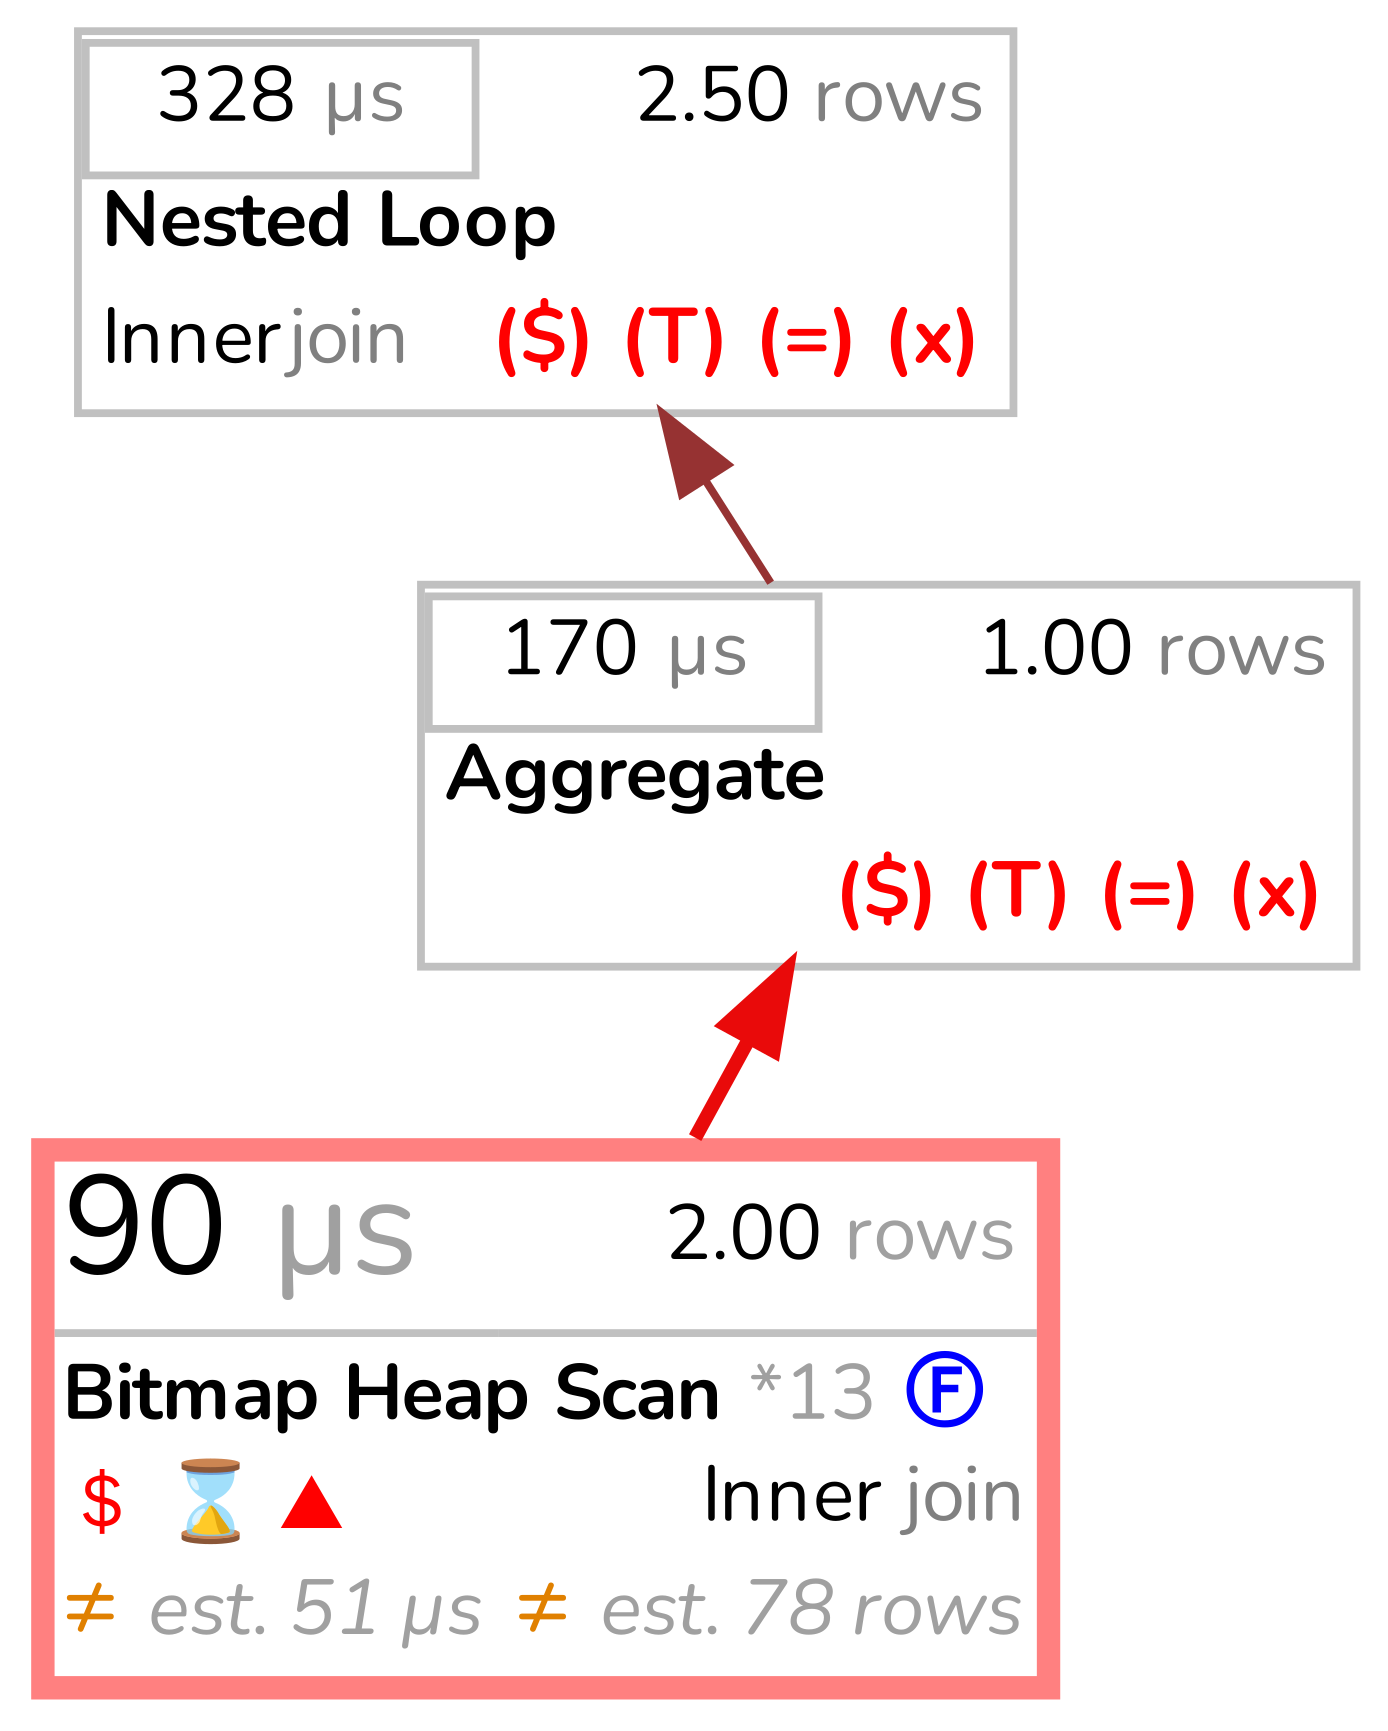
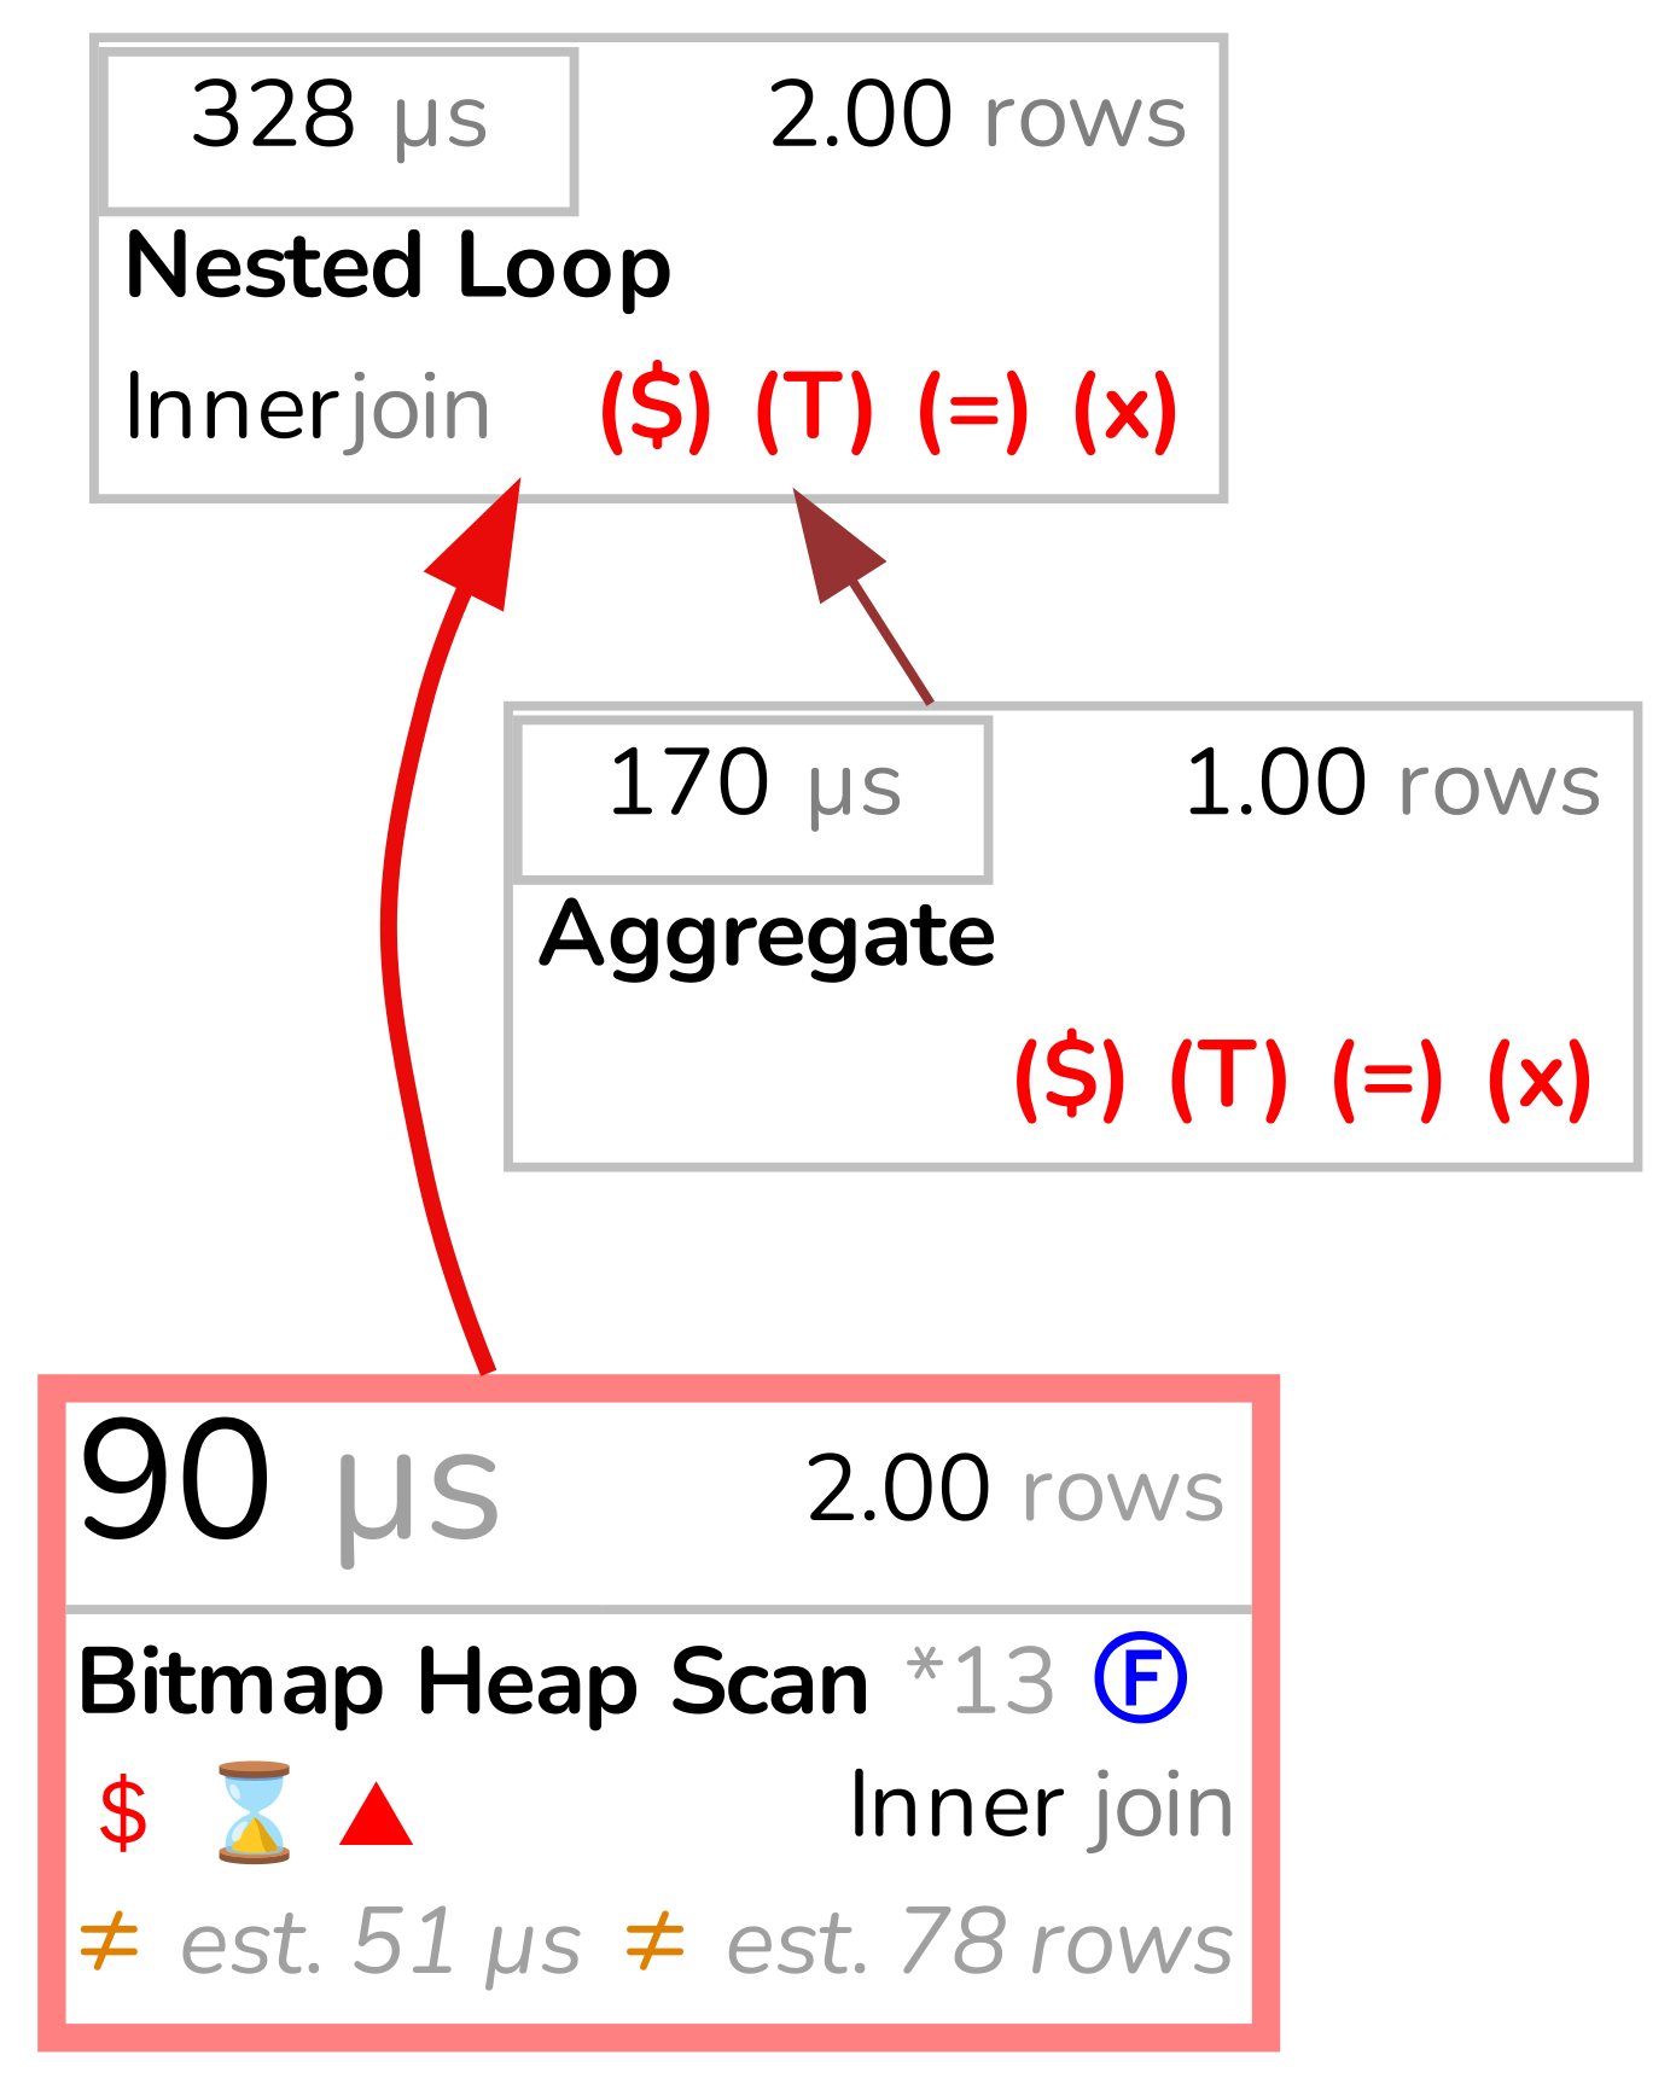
  digraph {
    fontname=Nunito
    fontsize=9
    rankdir=BT
    ranksep=0.3
    node [color="#c0c0c0" fontname=Nunito fontsize=10 margin=0 shape=none style=rounded]
    edge [fontname=Nunito fontsize=9]
-   n1 [height=0 label=<<table cellspacing="0" border="1" bgcolor="#ffffff" cellborder="0"><tr><td width="50%" color="#c0c0c0" border="1" bgcolor="#ffffff">328<font color="#808080">&nbsp;µs</font></td><td align="right">&nbsp;2.50<font color="#808080"> rows</font></td></tr><tr><td colspan="2" align="left"><b>Nested Loop</b>&nbsp;</td></tr><tr><td align="left">Inner<font color="#808080">join</font></td><td align="right"><font color="#ff0000"><b>($) (T) (=) (x)</b></font></td></tr></table>> width=0]
+   n1 [height=0 label=<<table cellspacing="0" border="1" bgcolor="#ffffff" cellborder="0"><tr><td width="50%" color="#c0c0c0" border="1" bgcolor="#ffffff">328<font color="#808080">&nbsp;µs</font></td><td align="right">&nbsp;2.00<font color="#808080"> rows</font></td></tr><tr><td colspan="2" align="left"><b>Nested Loop</b>&nbsp;</td></tr><tr><td align="left">Inner<font color="#808080">join</font></td><td align="right"><font color="#ff0000"><b>($) (T) (=) (x)</b></font></td></tr></table>> width=0]
    n2 [height=0 label=<<table cellspacing="0" border="1" bgcolor="#ffffff" cellborder="0"><tr><td width="50%" color="#c0c0c0" border="1" bgcolor="#ffffff">170<font color="#808080">&nbsp;µs</font></td><td align="right">&nbsp;1.00<font color="#808080"> rows</font></td></tr><tr><td colspan="2" align="left"><b>Aggregate</b>&nbsp;</td></tr><tr><td align="left"></td><td align="right"><font color="#ff0000"><b>($) (T) (=) (x)</b></font></td></tr></table>> width=0]
    n3 [label=<      <table cellspacing="0" cellpadding="1" border="3" color="#ff8080" bgcolor="#ffffff" style="radial" cellborder="0">        <tr>          <td align="left" cellpadding="0" width="50%" color="#c0c0c0" border="1" sides="b" bgcolor="#ffffff"><font point-size="18">90<font color="#a0a0a0"> µs</font></font></td>          <td align="right" color="#c0c0c0" border="1" sides="b"><font point-size="10">&nbsp;2.00<font color="#a0a0a0"> rows</font></font></td>        </tr><tr>          <td align="left" cellpadding="0"><font point-size="3" color="#ffffff">.</font></td>        </tr><tr>          <td align="left" colspan="2" ><b>Bitmap Heap Scan</b> <font color="#a0a0a0">*13</font> <font color="#0000ff"><b>&#x24bb;</b> </font> </td>        </tr><tr>          <td align="left"><font point-size="10" color="#ff0000">&#xff04; &#x231b; &#x26f0; </font></td>          <td align="right">Inner <font color="#808080">join</font></td>        </tr><tr>          <td align="left" ><font point-size="12" color="#e08000">&#x2260; </font><font color="#a0a0a0"><i>est. 51 µs</i></font></td>          <td align="right"><font point-size="12" color="#e08000">&#x2260; </font><font color="#a0a0a0"><i>est. 78 rows</i></font></td>        </tr>      </table>      > color="" style=""]
    n2 -> n1 [color="#963232" penwidth=1.0 style=solid]
-   n3 -> n2 [color="#e9 a a" penwidth=1.8 style=bold]
+   n3 -> n1 [color="#e9 a a" penwidth=1.8 style=bold]
  }
